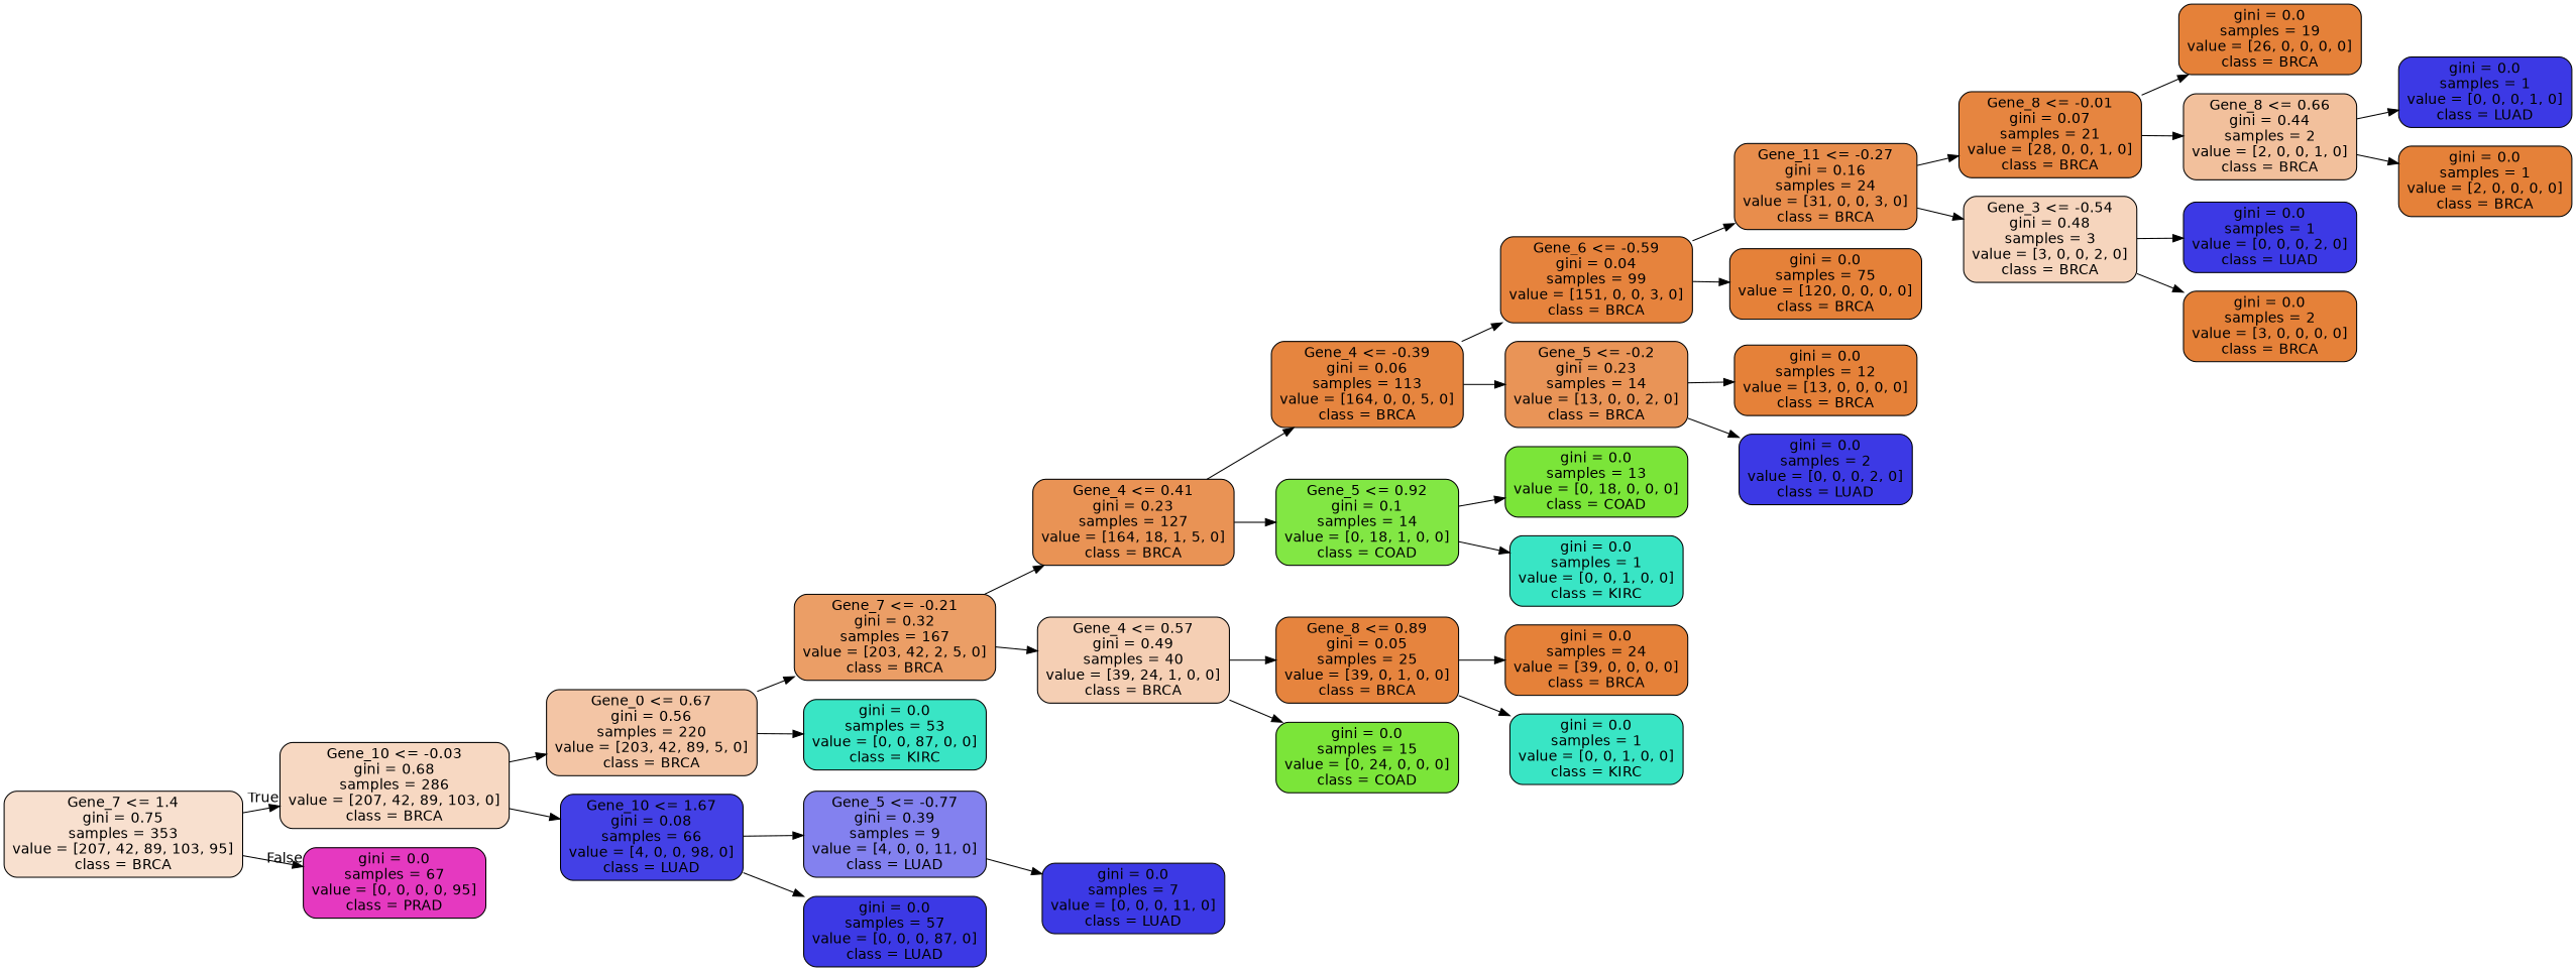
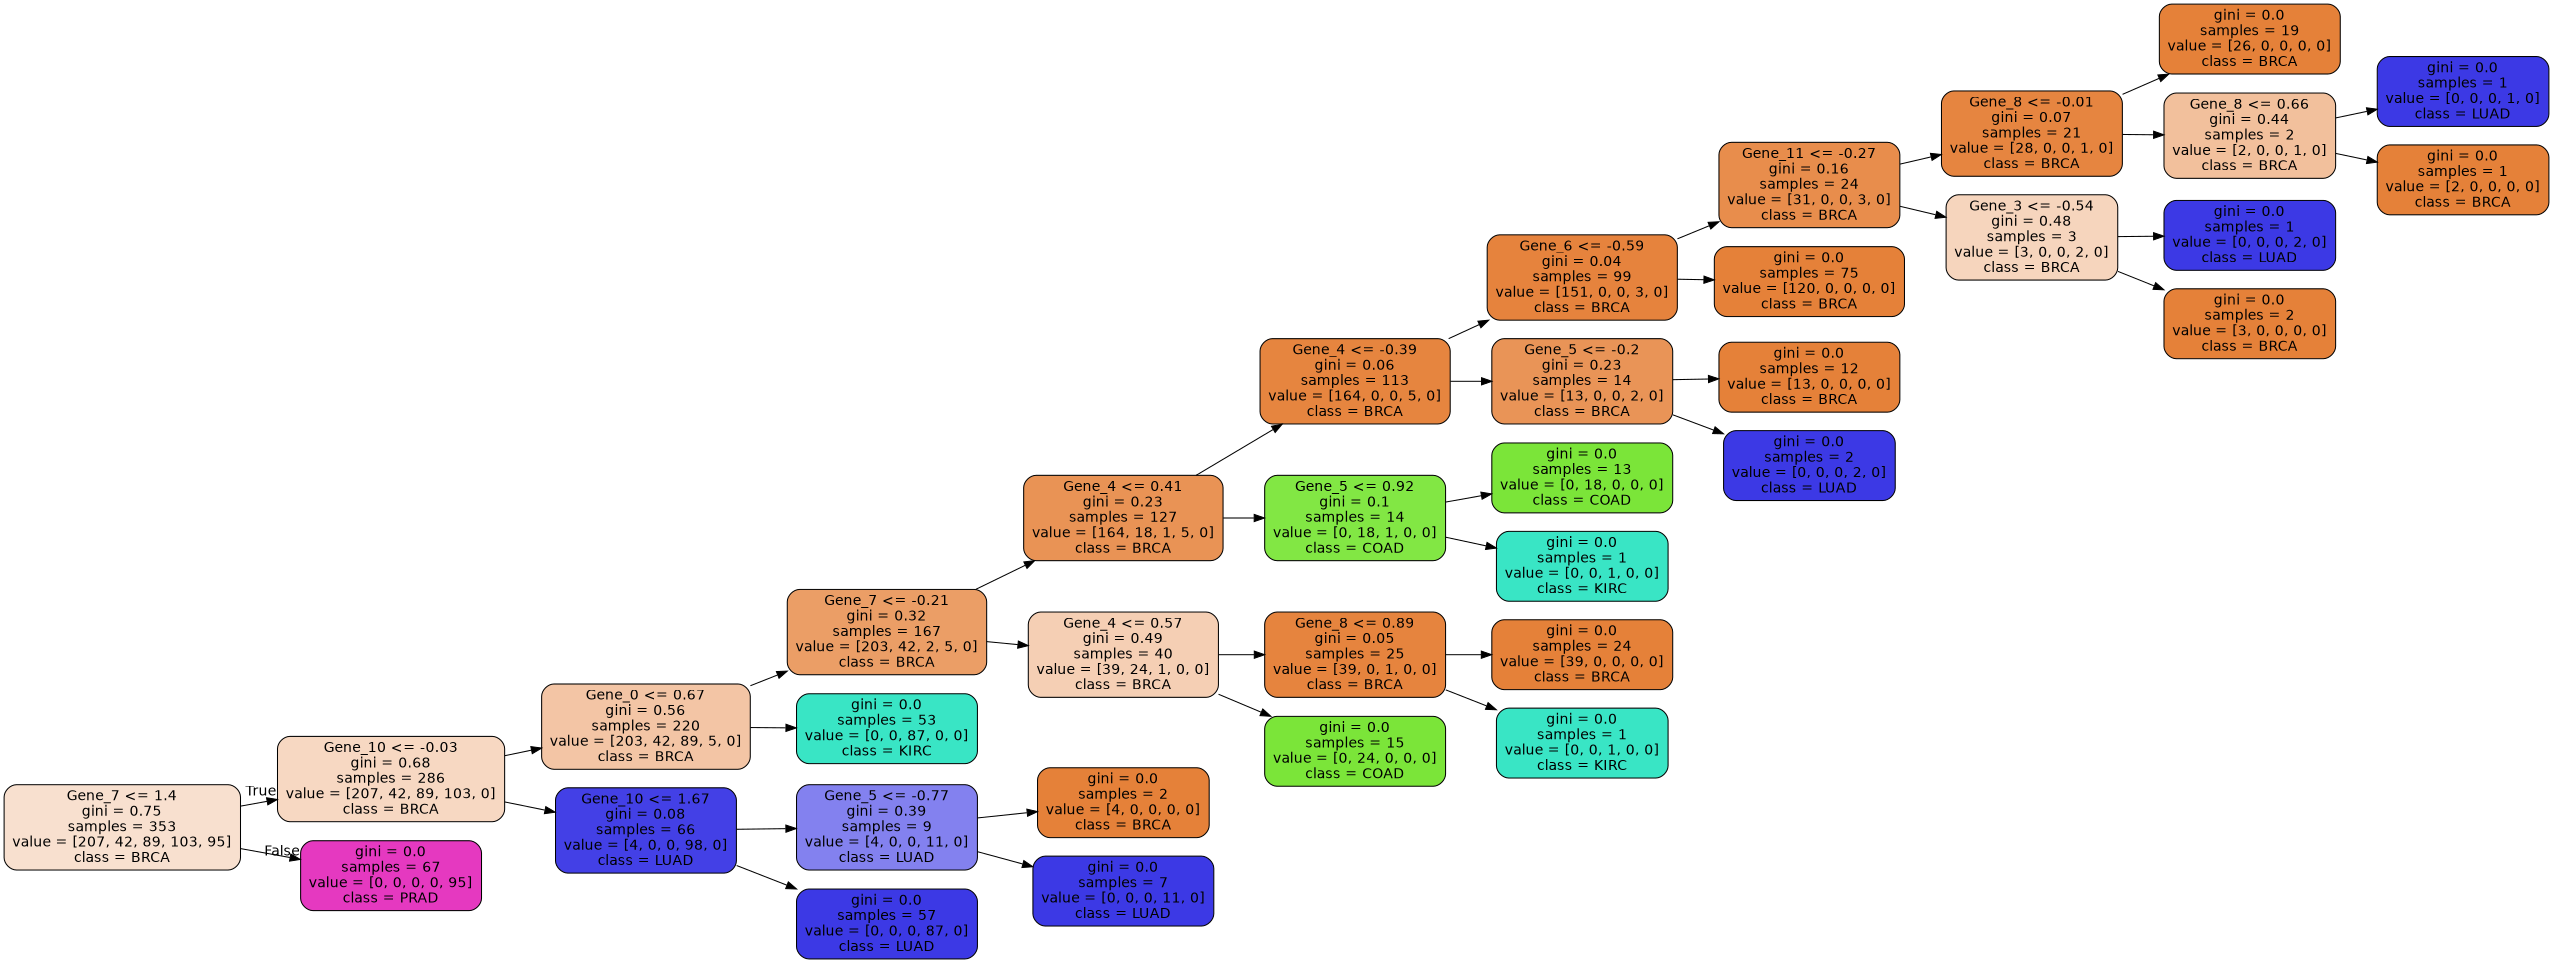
  digraph {
    rankdir=LR
    node [color=black fillcolor="#e58139ff" fontname=helvetica shape=box style="filled, rounded"]
    edge [fontname=helvetica]
    n1 [fillcolor="#e581393d" label="Gene_7 <= 1.4\ngini = 0.75\nsamples = 353\nvalue = [207, 42, 89, 103, 95]\nclass = BRCA"]
    n2 [fillcolor="#e581394e" label="Gene_10 <= -0.03\ngini = 0.68\nsamples = 286\nvalue = [207, 42, 89, 103, 0]\nclass = BRCA"]
    n3 [fillcolor="#e539c0ff" label="gini = 0.0\nsamples = 67\nvalue = [0, 0, 0, 0, 95]\nclass = PRAD"]
    n4 [fillcolor="#e5813974" label="Gene_0 <= 0.67\ngini = 0.56\nsamples = 220\nvalue = [203, 42, 89, 5, 0]\nclass = BRCA"]
    n5 [fillcolor="#3c39e5f5" label="Gene_10 <= 1.67\ngini = 0.08\nsamples = 66\nvalue = [4, 0, 0, 98, 0]\nclass = LUAD"]
    n6 [fillcolor="#e58139c4" label="Gene_7 <= -0.21\ngini = 0.32\nsamples = 167\nvalue = [203, 42, 2, 5, 0]\nclass = BRCA"]
    n7 [fillcolor="#39e5c5ff" label="gini = 0.0\nsamples = 53\nvalue = [0, 0, 87, 0, 0]\nclass = KIRC"]
    n8 [fillcolor="#e58139db" label="Gene_4 <= 0.41\ngini = 0.23\nsamples = 127\nvalue = [164, 18, 1, 5, 0]\nclass = BRCA"]
    n9 [fillcolor="#e5813960" label="Gene_4 <= 0.57\ngini = 0.49\nsamples = 40\nvalue = [39, 24, 1, 0, 0]\nclass = BRCA"]
    n10 [fillcolor="#e58139f7" label="Gene_4 <= -0.39\ngini = 0.06\nsamples = 113\nvalue = [164, 0, 0, 5, 0]\nclass = BRCA"]
    n11 [fillcolor="#7be539f1" label="Gene_5 <= 0.92\ngini = 0.1\nsamples = 14\nvalue = [0, 18, 1, 0, 0]\nclass = COAD"]
    n12 [fillcolor="#e58139fa" label="Gene_6 <= -0.59\ngini = 0.04\nsamples = 99\nvalue = [151, 0, 0, 3, 0]\nclass = BRCA"]
    n13 [fillcolor="#e58139d8" label="Gene_5 <= -0.2\ngini = 0.23\nsamples = 14\nvalue = [13, 0, 0, 2, 0]\nclass = BRCA"]
    n14 [fillcolor="#e58139e6" label="Gene_11 <= -0.27\ngini = 0.16\nsamples = 24\nvalue = [31, 0, 0, 3, 0]\nclass = BRCA"]
    n15 [label="gini = 0.0\nsamples = 75\nvalue = [120, 0, 0, 0, 0]\nclass = BRCA"]
    n16 [fillcolor="#e58139f6" label="Gene_8 <= -0.01\ngini = 0.07\nsamples = 21\nvalue = [28, 0, 0, 1, 0]\nclass = BRCA"]
    n17 [fillcolor="#e5813955" label="Gene_3 <= -0.54\ngini = 0.48\nsamples = 3\nvalue = [3, 0, 0, 2, 0]\nclass = BRCA"]
    n18 [label="gini = 0.0\nsamples = 19\nvalue = [26, 0, 0, 0, 0]\nclass = BRCA"]
    n19 [fillcolor="#e581397f" label="Gene_8 <= 0.66\ngini = 0.44\nsamples = 2\nvalue = [2, 0, 0, 1, 0]\nclass = BRCA"]
    n20 [fillcolor="#3c39e5ff" label="gini = 0.0\nsamples = 1\nvalue = [0, 0, 0, 1, 0]\nclass = LUAD"]
    n21 [label="gini = 0.0\nsamples = 1\nvalue = [2, 0, 0, 0, 0]\nclass = BRCA"]
    n22 [fillcolor="#3c39e5ff" label="gini = 0.0\nsamples = 1\nvalue = [0, 0, 0, 2, 0]\nclass = LUAD"]
    n23 [label="gini = 0.0\nsamples = 2\nvalue = [3, 0, 0, 0, 0]\nclass = BRCA"]
    n24 [label="gini = 0.0\nsamples = 12\nvalue = [13, 0, 0, 0, 0]\nclass = BRCA"]
    n25 [fillcolor="#3c39e5ff" label="gini = 0.0\nsamples = 2\nvalue = [0, 0, 0, 2, 0]\nclass = LUAD"]
    n26 [fillcolor="#7be539ff" label="gini = 0.0\nsamples = 13\nvalue = [0, 18, 0, 0, 0]\nclass = COAD"]
    n27 [fillcolor="#39e5c5ff" label="gini = 0.0\nsamples = 1\nvalue = [0, 0, 1, 0, 0]\nclass = KIRC"]
    n28 [fillcolor="#e58139f8" label="Gene_8 <= 0.89\ngini = 0.05\nsamples = 25\nvalue = [39, 0, 1, 0, 0]\nclass = BRCA"]
    n29 [fillcolor="#7be539ff" label="gini = 0.0\nsamples = 15\nvalue = [0, 24, 0, 0, 0]\nclass = COAD"]
    n30 [label="gini = 0.0\nsamples = 24\nvalue = [39, 0, 0, 0, 0]\nclass = BRCA"]
    n31 [fillcolor="#39e5c5ff" label="gini = 0.0\nsamples = 1\nvalue = [0, 0, 1, 0, 0]\nclass = KIRC"]
    n32 [fillcolor="#3c39e5a2" label="Gene_5 <= -0.77\ngini = 0.39\nsamples = 9\nvalue = [4, 0, 0, 11, 0]\nclass = LUAD"]
    n33 [fillcolor="#3c39e5ff" label="gini = 0.0\nsamples = 57\nvalue = [0, 0, 0, 87, 0]\nclass = LUAD"]
+   n34 [label="gini = 0.0\nsamples = 2\nvalue = [4, 0, 0, 0, 0]\nclass = BRCA"]
    n35 [fillcolor="#3c39e5ff" label="gini = 0.0\nsamples = 7\nvalue = [0, 0, 0, 11, 0]\nclass = LUAD"]
    n1 -> n2 [headlabel=True labelangle=45 labeldistance=2.5]
    n1 -> n3 [headlabel=False labelangle=-45 labeldistance=2.5]
    n2 -> n4
    n2 -> n5
    n4 -> n6
    n4 -> n7
    n5 -> n32
    n5 -> n33
    n6 -> n8
    n6 -> n9
    n8 -> n10
    n8 -> n11
    n9 -> n28
    n9 -> n29
    n10 -> n12
    n10 -> n13
    n11 -> n26
    n11 -> n27
    n12 -> n14
    n12 -> n15
    n13 -> n24
    n13 -> n25
    n14 -> n16
    n14 -> n17
    n16 -> n18
    n16 -> n19
    n17 -> n22
    n17 -> n23
    n19 -> n20
    n19 -> n21
    n28 -> n30
    n28 -> n31
+   n32 -> n34
    n32 -> n35
  }
